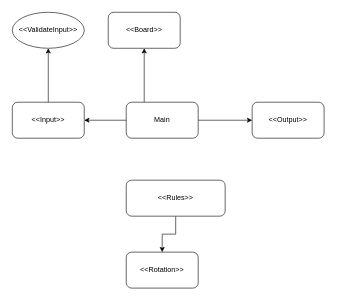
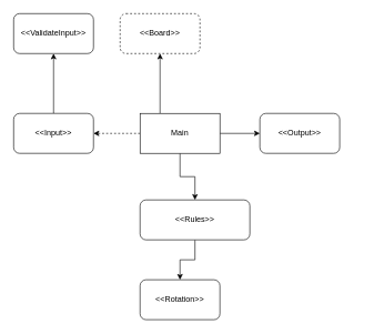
  <mxCell id="0" />
  <mxCell id="1" parent="0" />
- <mxCell id="2" value="&amp;lt;&amp;lt;Board&amp;gt;&amp;gt;" style="rounded=1;whiteSpace=wrap;html=1;" vertex="1" parent="1"><mxGeometry x="180" y="20" width="120" height="60" as="geometry" /></mxCell>
+ <mxCell id="2" value="&amp;lt;&amp;lt;Board&amp;gt;&amp;gt;" style="rounded=1;whiteSpace=wrap;html=1;dashed=1;" vertex="1" parent="1"><mxGeometry x="180" y="20" width="120" height="60" as="geometry" /></mxCell>
  <mxCell id="3" style="edgeStyle=orthogonalEdgeStyle;rounded=0;orthogonalLoop=1;jettySize=auto;html=1;exitX=0.5;exitY=0;exitDx=0;exitDy=0;entryX=0.5;entryY=1;entryDx=0;entryDy=0;" edge="1" parent="1" source="6" target="4"><mxGeometry relative="1" as="geometry" /></mxCell>
- <mxCell id="4" value="&amp;lt;&amp;lt;ValidateInput&amp;gt;&amp;gt;" style="ellipse;whiteSpace=wrap;html=1;" vertex="1" parent="1"><mxGeometry x="20" y="20" width="120" height="60" as="geometry" /></mxCell>
- <mxCell id="5" style="edgeStyle=orthogonalEdgeStyle;rounded=0;orthogonalLoop=1;jettySize=auto;html=1;exitX=0;exitY=0.5;exitDx=0;exitDy=0;entryX=1;entryY=0.5;entryDx=0;entryDy=0;" edge="1" parent="1" source="13" target="6"><mxGeometry relative="1" as="geometry" /></mxCell>
+ <mxCell id="4" value="&amp;lt;&amp;lt;ValidateInput&amp;gt;&amp;gt;" style="rounded=1;whiteSpace=wrap;html=1;" vertex="1" parent="1"><mxGeometry x="20" y="20" width="120" height="60" as="geometry" /></mxCell>
+ <mxCell id="5" style="edgeStyle=orthogonalEdgeStyle;rounded=0;orthogonalLoop=1;jettySize=auto;html=1;exitX=0;exitY=0.5;exitDx=0;exitDy=0;entryX=1;entryY=0.5;entryDx=0;entryDy=0;dashed=1;" edge="1" parent="1" source="13" target="6"><mxGeometry relative="1" as="geometry" /></mxCell>
  <mxCell id="6" value="&amp;lt;&amp;lt;Input&amp;gt;&amp;gt;" style="rounded=1;whiteSpace=wrap;html=1;" vertex="1" parent="1"><mxGeometry x="20" y="170" width="120" height="60" as="geometry" /></mxCell>
  <mxCell id="7" style="edgeStyle=orthogonalEdgeStyle;rounded=0;orthogonalLoop=1;jettySize=auto;html=1;exitX=0.5;exitY=1;exitDx=0;exitDy=0;entryX=0.5;entryY=0;entryDx=0;entryDy=0;" edge="1" parent="1" source="8" target="14"><mxGeometry relative="1" as="geometry" /></mxCell>
  <mxCell id="8" value="&amp;lt;&amp;lt;Rules&amp;gt;&amp;gt;" style="rounded=1;whiteSpace=wrap;html=1;" vertex="1" parent="1"><mxGeometry x="210" y="300" width="165" height="60" as="geometry" /></mxCell>
- <mxCell id="9" value="&amp;lt;&amp;lt;Output&amp;gt;&amp;gt;" style="rounded=1;whiteSpace=wrap;html=1;" vertex="1" parent="1"><mxGeometry x="420" y="170" width="120" height="60" as="geometry" /></mxCell>
+ <mxCell id="9" value="&amp;lt;&amp;lt;Output&amp;gt;&amp;gt;" style="rounded=1;whiteSpace=wrap;html=1;" vertex="1" parent="1"><mxGeometry x="390" y="170" width="120" height="60" as="geometry" /></mxCell>
+ <mxCell id="10" style="edgeStyle=orthogonalEdgeStyle;rounded=0;orthogonalLoop=1;jettySize=auto;html=1;exitX=0.5;exitY=1;exitDx=0;exitDy=0;" edge="1" parent="1" source="13" target="8"><mxGeometry relative="1" as="geometry" /></mxCell>
  <mxCell id="11" style="edgeStyle=orthogonalEdgeStyle;rounded=0;orthogonalLoop=1;jettySize=auto;html=1;exitX=1;exitY=0.5;exitDx=0;exitDy=0;entryX=0;entryY=0.5;entryDx=0;entryDy=0;" edge="1" parent="1" source="13" target="9"><mxGeometry relative="1" as="geometry" /></mxCell>
  <mxCell id="12" style="edgeStyle=orthogonalEdgeStyle;rounded=0;orthogonalLoop=1;jettySize=auto;html=1;exitX=0.25;exitY=0;exitDx=0;exitDy=0;entryX=0.5;entryY=1;entryDx=0;entryDy=0;" edge="1" parent="1" source="13" target="2"><mxGeometry relative="1" as="geometry" /></mxCell>
- <mxCell id="13" value="Main" style="rounded=1;whiteSpace=wrap;html=1;" vertex="1" parent="1"><mxGeometry x="210" y="170" width="120" height="60" as="geometry" /></mxCell>
+ <mxCell id="13" value="Main" style="whiteSpace=wrap;html=1;rounded=0;" vertex="1" parent="1"><mxGeometry x="210" y="170" width="120" height="60" as="geometry" /></mxCell>
  <mxCell id="14" value="&amp;lt;&amp;lt;Rotation&amp;gt;&amp;gt;" style="rounded=1;whiteSpace=wrap;html=1;" vertex="1" parent="1"><mxGeometry x="210" y="420" width="120" height="60" as="geometry" /></mxCell>
